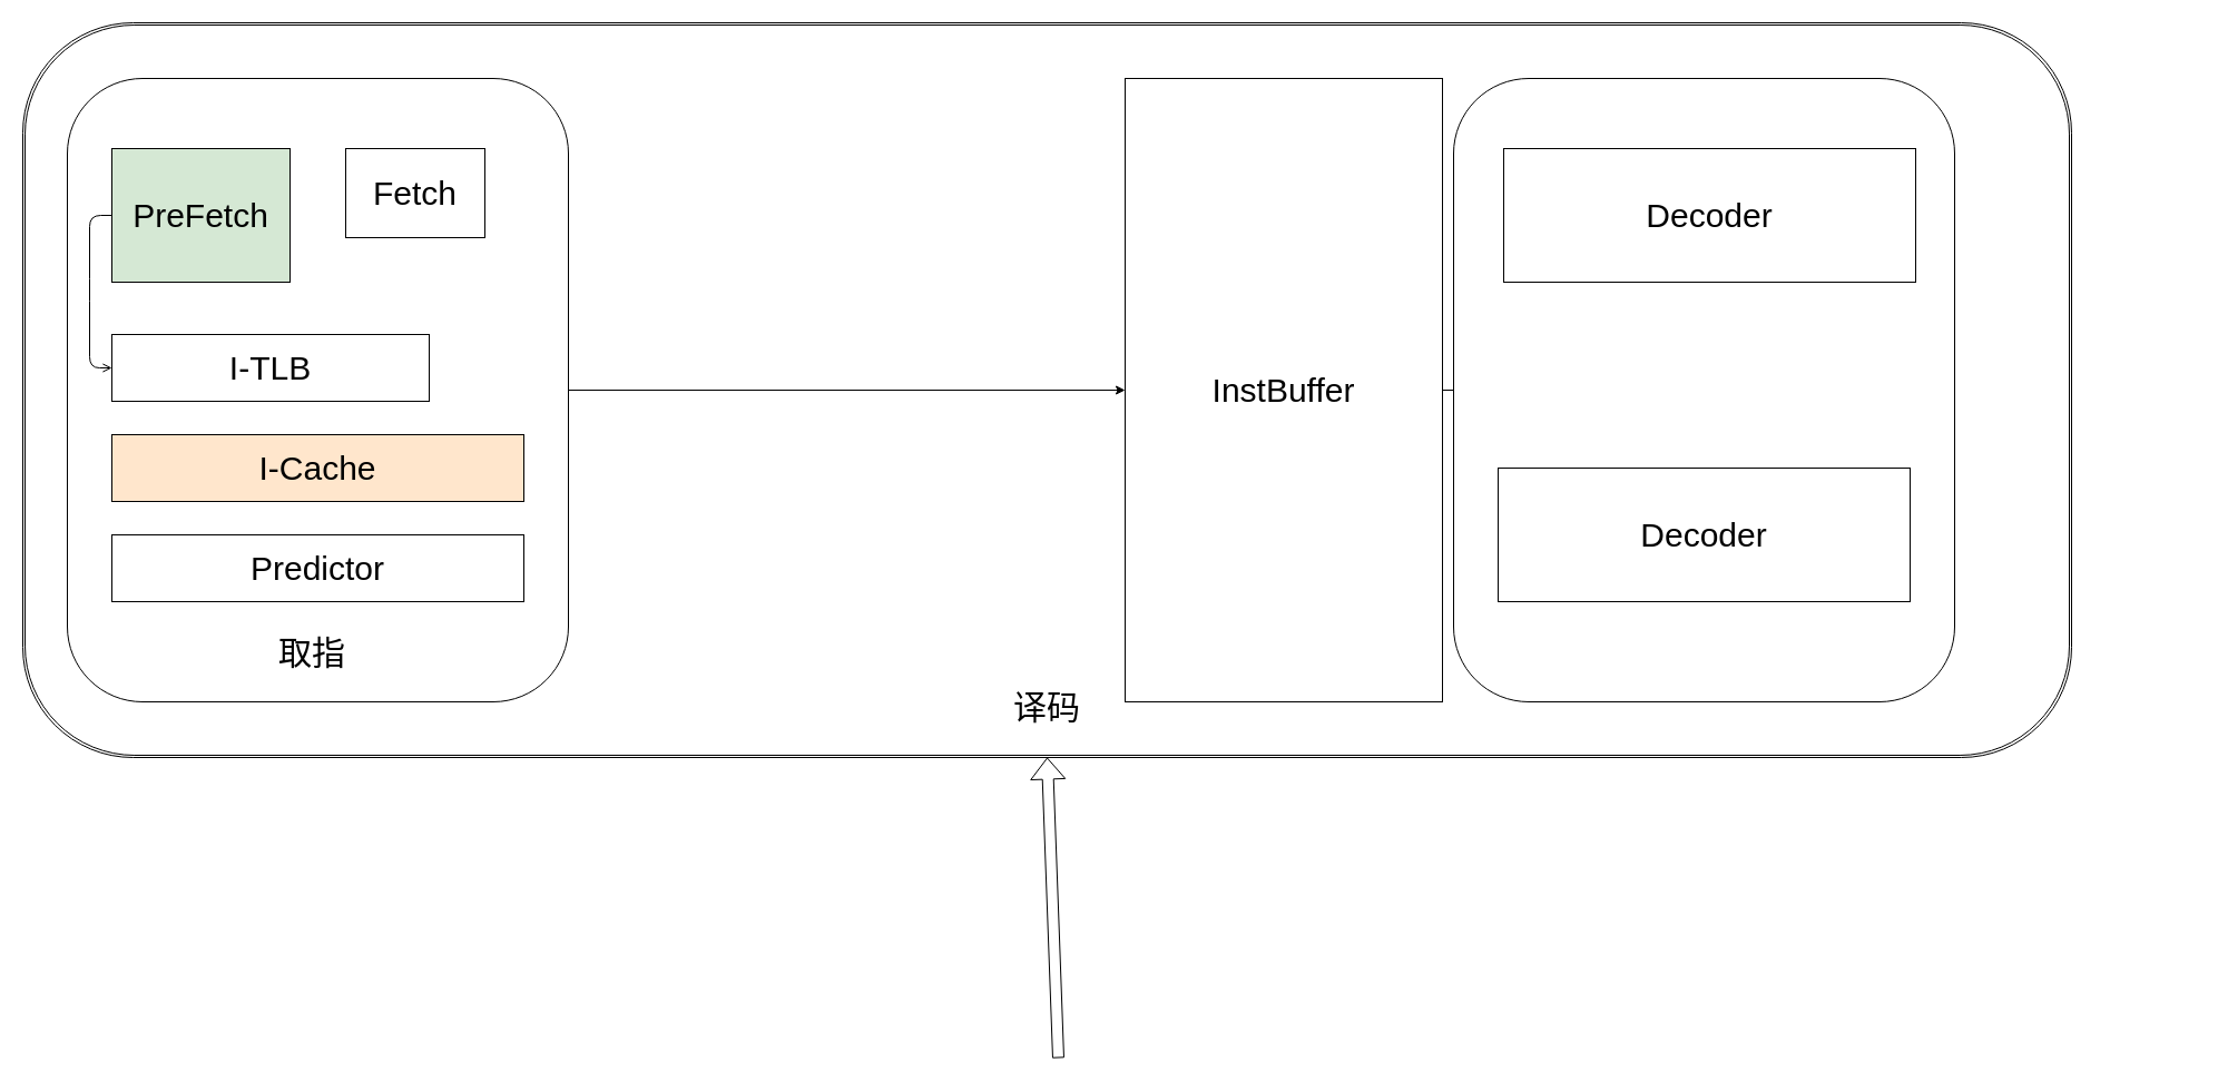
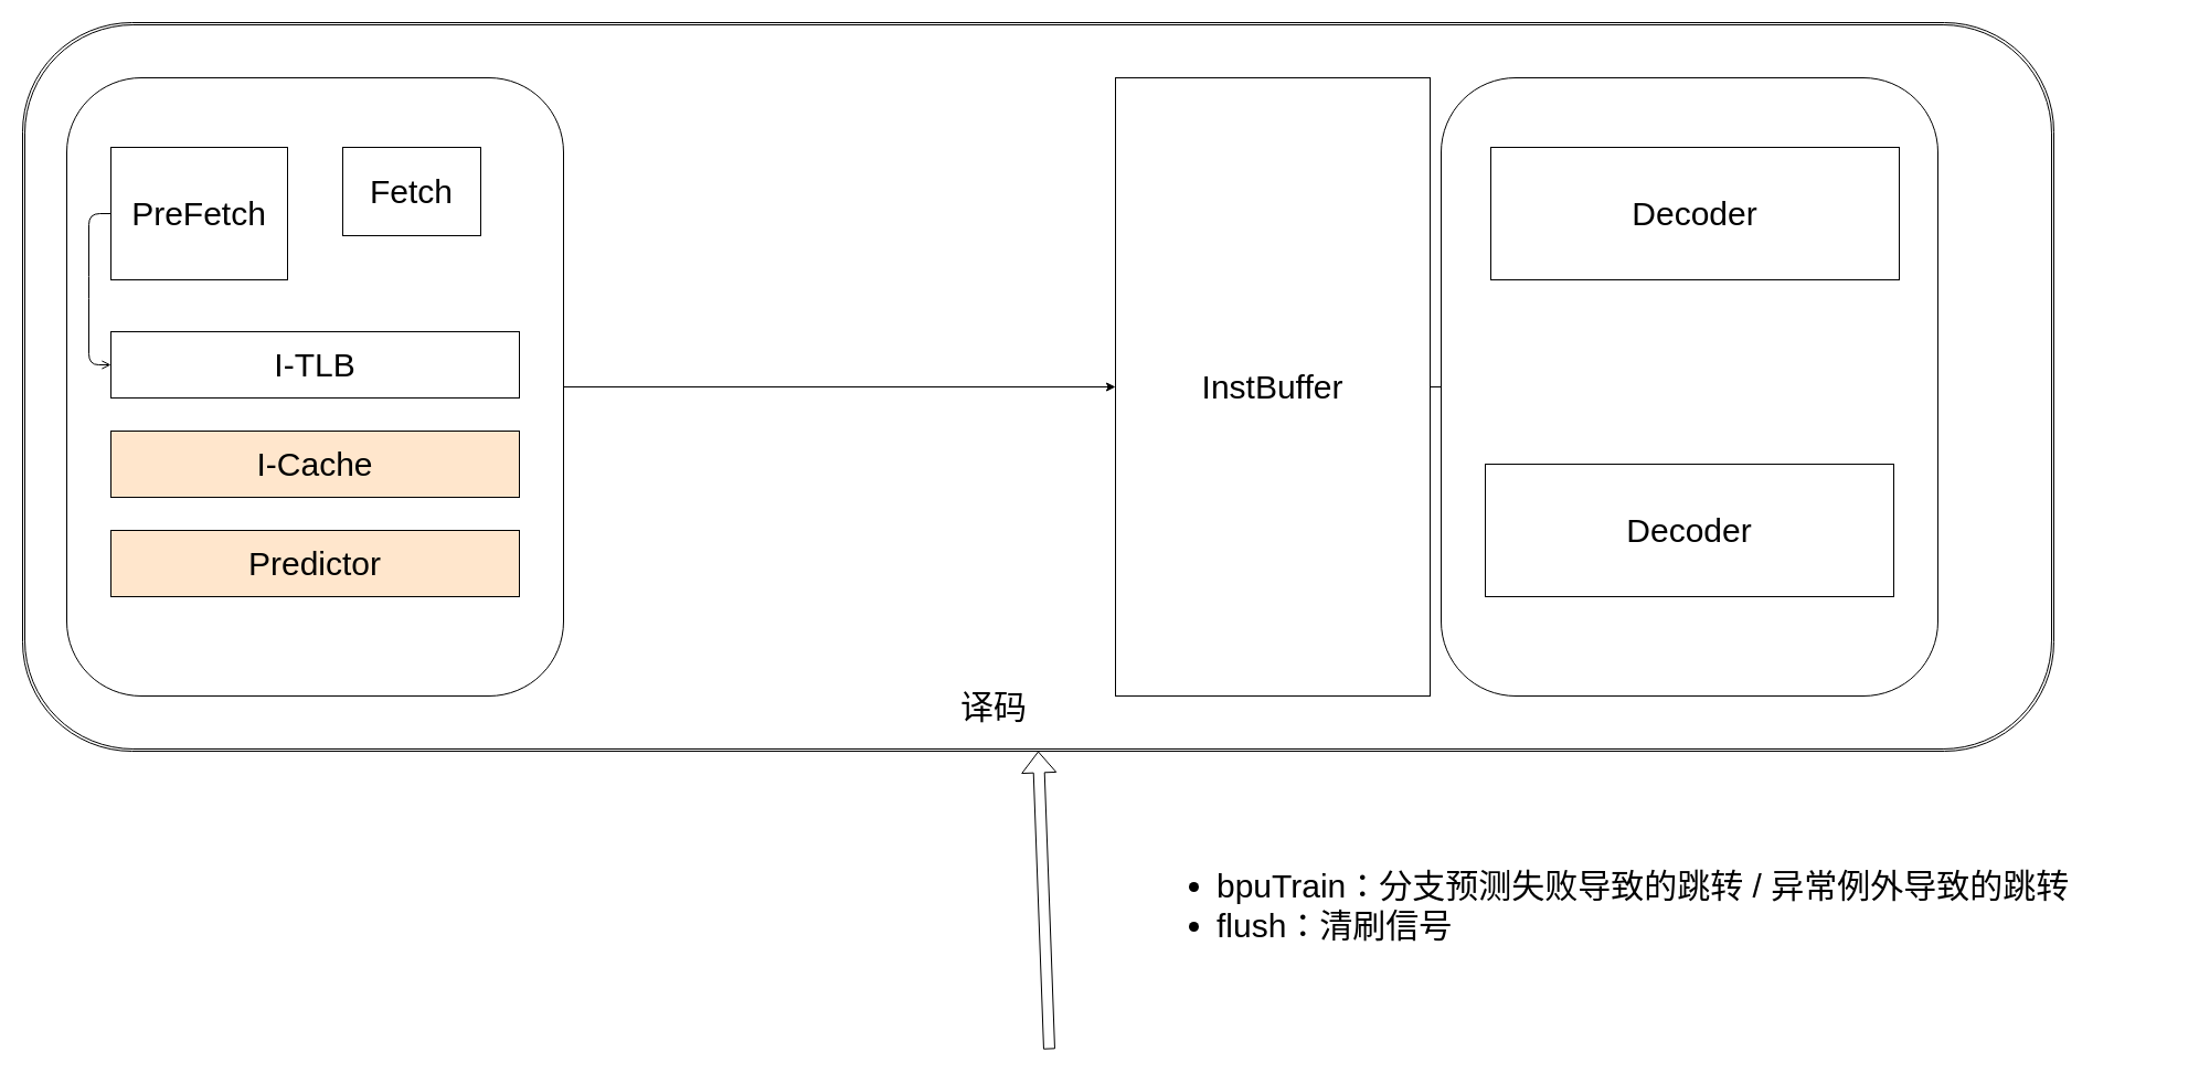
  <mxCell id="0" />
  <mxCell id="1" parent="0" />
  <mxCell id="2" value="" style="shape=ext;double=1;rounded=1;whiteSpace=wrap;html=1;strokeColor=default;fontFamily=Helvetica;fontSize=30;fontColor=default;fillColor=default;" parent="1" vertex="1"><mxGeometry x="20" y="20" width="1840" height="660" as="geometry" /></mxCell>
  <mxCell id="3" value="" style="rounded=1;whiteSpace=wrap;html=1;strokeColor=default;fontFamily=Helvetica;fontSize=30;fontColor=default;fillColor=default;" parent="1" vertex="1"><mxGeometry x="60" y="70" width="450" height="560" as="geometry" /></mxCell>
  <mxCell id="4" style="edgeStyle=none;html=1;entryX=0;entryY=0.5;entryDx=0;entryDy=0;fontFamily=Helvetica;fontSize=30;fontColor=default;exitX=0;exitY=0.5;exitDx=0;exitDy=0;endArrow=open;" parent="1" source="5" target="10" edge="1"><mxGeometry relative="1" as="geometry"><Array as="points"><mxPoint x="80" y="193" /><mxPoint x="80" y="260" /><mxPoint x="80" y="330" /></Array></mxGeometry></mxCell>
- <mxCell id="5" value="&lt;font style=&quot;font-size: 30px;&quot;&gt;PreFetch&lt;/font&gt;" style="rounded=0;whiteSpace=wrap;html=1;fillColor=#d5e8d4;" parent="1" vertex="1"><mxGeometry x="100" y="133" width="160" height="120" as="geometry" /></mxCell>
+ <mxCell id="5" value="&lt;font style=&quot;font-size: 30px;&quot;&gt;PreFetch&lt;/font&gt;" style="rounded=0;whiteSpace=wrap;html=1;" parent="1" vertex="1"><mxGeometry x="100" y="133" width="160" height="120" as="geometry" /></mxCell>
  <mxCell id="6" value="&lt;font style=&quot;font-size: 30px;&quot;&gt;Fetch&lt;/font&gt;" style="rounded=0;whiteSpace=wrap;html=1;" parent="1" vertex="1"><mxGeometry x="310" y="133" width="125" height="80" as="geometry" /></mxCell>
  <mxCell id="7" value="I-Cache" style="rounded=0;whiteSpace=wrap;html=1;fontSize=30;fillColor=#ffe6cc;" parent="1" vertex="1"><mxGeometry x="100" y="390" width="370" height="60" as="geometry" /></mxCell>
- <mxCell id="8" value="Predictor" style="rounded=0;whiteSpace=wrap;html=1;fontSize=30;" parent="1" vertex="1"><mxGeometry x="100" y="480" width="370" height="60" as="geometry" /></mxCell>
- <mxCell id="9" value="取指" style="text;html=1;strokeColor=none;fillColor=none;align=center;verticalAlign=middle;whiteSpace=wrap;rounded=0;fontSize=30;" parent="1" vertex="1"><mxGeometry x="240" y="571" width="80" height="30" as="geometry" /></mxCell>
- <mxCell id="10" value="I-TLB" style="rounded=0;whiteSpace=wrap;html=1;fontSize=30;" parent="1" vertex="1"><mxGeometry x="100" y="300" width="285" height="60" as="geometry" /></mxCell>
+ <mxCell id="8" value="Predictor" style="rounded=0;whiteSpace=wrap;html=1;fontSize=30;fillColor=#ffe6cc;" parent="1" vertex="1"><mxGeometry x="100" y="480" width="370" height="60" as="geometry" /></mxCell>
+ <mxCell id="10" value="I-TLB" style="rounded=0;whiteSpace=wrap;html=1;fontSize=30;" parent="1" vertex="1"><mxGeometry x="100" y="300" width="370" height="60" as="geometry" /></mxCell>
  <mxCell id="11" value="InstBuffer" style="rounded=0;whiteSpace=wrap;html=1;strokeColor=default;fontFamily=Helvetica;fontSize=30;fontColor=default;fillColor=default;" parent="1" vertex="1"><mxGeometry x="1010" y="70" width="285" height="560" as="geometry" /></mxCell>
  <mxCell id="12" value="" style="endArrow=classic;html=1;fontFamily=Helvetica;fontSize=30;fontColor=default;exitX=1;exitY=0.5;exitDx=0;exitDy=0;entryX=0;entryY=0.5;entryDx=0;entryDy=0;" parent="1" source="3" target="11" edge="1"><mxGeometry width="50" height="50" relative="1" as="geometry"><mxPoint x="560" y="310" as="sourcePoint" /><mxPoint x="610" y="260" as="targetPoint" /></mxGeometry></mxCell>
  <mxCell id="13" value="" style="edgeStyle=elbowEdgeStyle;elbow=horizontal;endArrow=classic;html=1;curved=0;rounded=0;endSize=8;startSize=8;fontFamily=Helvetica;fontSize=30;fontColor=default;entryX=0;entryY=0.5;entryDx=0;entryDy=0;exitX=1;exitY=0.5;exitDx=0;exitDy=0;" parent="1" source="11" target="20" edge="1"><mxGeometry width="50" height="50" relative="1" as="geometry"><mxPoint x="710" y="450" as="sourcePoint" /><mxPoint x="760" y="400" as="targetPoint" /></mxGeometry></mxCell>
  <mxCell id="14" value="" style="edgeStyle=elbowEdgeStyle;elbow=horizontal;endArrow=classic;html=1;curved=0;rounded=0;endSize=8;startSize=8;fontFamily=Helvetica;fontSize=30;fontColor=default;entryX=0;entryY=0.5;entryDx=0;entryDy=0;exitX=1;exitY=0.5;exitDx=0;exitDy=0;" parent="1" source="11" target="21" edge="1"><mxGeometry width="50" height="50" relative="1" as="geometry"><mxPoint x="800" y="630" as="sourcePoint" /><mxPoint x="760" y="400" as="targetPoint" /></mxGeometry></mxCell>
- <mxCell id="15" value="译码" style="text;html=1;strokeColor=none;fillColor=none;align=center;verticalAlign=middle;whiteSpace=wrap;rounded=0;fontSize=30;" parent="1" vertex="1"><mxGeometry x="900" y="620" width="80" height="30" as="geometry" /></mxCell>
+ <mxCell id="15" value="译码" style="text;html=1;strokeColor=none;fillColor=none;align=center;verticalAlign=middle;whiteSpace=wrap;rounded=0;fontSize=30;" parent="1" vertex="1"><mxGeometry x="860" y="625" width="80" height="30" as="geometry" /></mxCell>
  <mxCell id="16" value="" style="shape=flexArrow;endArrow=classic;html=1;fontFamily=Helvetica;fontSize=30;fontColor=default;entryX=0.5;entryY=1;entryDx=0;entryDy=0;" parent="1" target="2" edge="1"><mxGeometry width="50" height="50" relative="1" as="geometry"><mxPoint x="950" y="950" as="sourcePoint" /><mxPoint x="780" y="580" as="targetPoint" /></mxGeometry></mxCell>
+ <mxCell id="17" value="&lt;ul&gt;&lt;li&gt;bpuTrain：分支预测失败导致的跳转 / 异常例外导致的跳转&lt;/li&gt;&lt;li&gt;flush：清刷信号&lt;/li&gt;&lt;/ul&gt;" style="text;strokeColor=none;fillColor=none;html=1;whiteSpace=wrap;verticalAlign=middle;overflow=hidden;rounded=0;fontFamily=Helvetica;fontSize=30;fontColor=default;" parent="1" vertex="1"><mxGeometry x="1060" y="720" width="910" height="200" as="geometry" /></mxCell>
  <mxCell id="18" value="" style="group" vertex="1" connectable="0" parent="1"><mxGeometry x="1305" y="70" width="450" height="560" as="geometry" /></mxCell>
  <mxCell id="19" value="" style="rounded=1;whiteSpace=wrap;html=1;strokeColor=default;fontFamily=Helvetica;fontSize=30;fontColor=default;fillColor=default;" parent="18" vertex="1"><mxGeometry width="450" height="560" as="geometry" /></mxCell>
  <mxCell id="20" value="Decoder" style="rounded=0;whiteSpace=wrap;html=1;strokeColor=default;fontFamily=Helvetica;fontSize=30;fontColor=default;fillColor=default;" parent="18" vertex="1"><mxGeometry x="45" y="63" width="370" height="120" as="geometry" /></mxCell>
  <mxCell id="21" value="Decoder" style="rounded=0;whiteSpace=wrap;html=1;strokeColor=default;fontFamily=Helvetica;fontSize=30;fontColor=default;fillColor=default;" parent="18" vertex="1"><mxGeometry x="40" y="350" width="370" height="120" as="geometry" /></mxCell>
